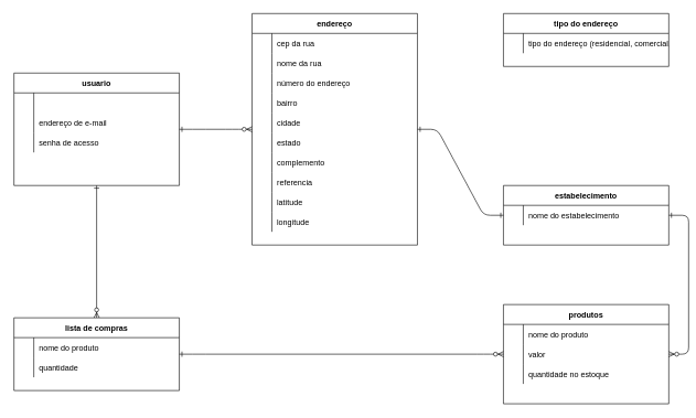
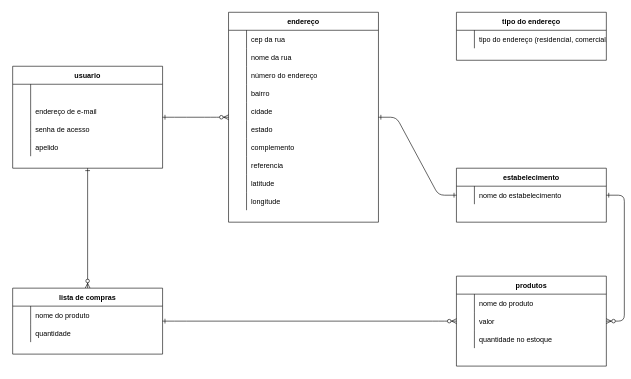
  <mxCell id="0" />
  <mxCell id="1" parent="0" />
  <mxCell id="2" value="" style="edgeStyle=orthogonalEdgeStyle;rounded=0;orthogonalLoop=1;jettySize=auto;html=1;endArrow=ERzeroToMany;endFill=1;startArrow=ERone;startFill=0;" edge="1" parent="1" source="3" target="67"><mxGeometry relative="1" as="geometry" /></mxCell>
  <mxCell id="3" value="usuario" style="shape=table;startSize=30;container=1;collapsible=1;childLayout=tableLayout;fixedRows=1;rowLines=0;fontStyle=1;align=center;resizeLast=1;" vertex="1" parent="1"><mxGeometry x="20" y="110" width="250" height="170" as="geometry" /></mxCell>
  <mxCell id="4" value="" style="shape=partialRectangle;collapsible=0;dropTarget=0;pointerEvents=0;fillColor=none;points=[[0,0.5],[1,0.5]];portConstraint=eastwest;top=0;left=0;right=0;bottom=0;" vertex="1" parent="3"><mxGeometry y="30" width="250" height="30" as="geometry" /></mxCell>
  <mxCell id="5" value="" style="shape=partialRectangle;overflow=hidden;connectable=0;fillColor=none;top=0;left=0;bottom=0;right=0;" vertex="1" parent="4"><mxGeometry width="30" height="30" as="geometry" /></mxCell>
  <mxCell id="6" value="" style="shape=partialRectangle;collapsible=0;dropTarget=0;pointerEvents=0;fillColor=none;points=[[0,0.5],[1,0.5]];portConstraint=eastwest;top=0;left=0;right=0;bottom=0;" vertex="1" parent="3"><mxGeometry y="60" width="250" height="30" as="geometry" /></mxCell>
  <mxCell id="7" value="" style="shape=partialRectangle;overflow=hidden;connectable=0;fillColor=none;top=0;left=0;bottom=0;right=0;" vertex="1" parent="6"><mxGeometry width="30" height="30" as="geometry" /></mxCell>
  <mxCell id="8" value="endereço de e-mail" style="shape=partialRectangle;overflow=hidden;connectable=0;fillColor=none;top=0;left=0;bottom=0;right=0;align=left;spacingLeft=6;" vertex="1" parent="6"><mxGeometry x="30" width="220" height="30" as="geometry" /></mxCell>
  <mxCell id="9" value="" style="shape=partialRectangle;collapsible=0;dropTarget=0;pointerEvents=0;fillColor=none;points=[[0,0.5],[1,0.5]];portConstraint=eastwest;top=0;left=0;right=0;bottom=0;" vertex="1" parent="3"><mxGeometry y="90" width="250" height="30" as="geometry" /></mxCell>
  <mxCell id="10" value="" style="shape=partialRectangle;overflow=hidden;connectable=0;fillColor=none;top=0;left=0;bottom=0;right=0;" vertex="1" parent="9"><mxGeometry width="30" height="30" as="geometry" /></mxCell>
  <mxCell id="11" value="senha de acesso" style="shape=partialRectangle;overflow=hidden;connectable=0;fillColor=none;top=0;left=0;bottom=0;right=0;align=left;spacingLeft=6;" vertex="1" parent="9"><mxGeometry x="30" width="220" height="30" as="geometry" /></mxCell>
  <mxCell id="12" value="" style="shape=partialRectangle;collapsible=0;dropTarget=0;pointerEvents=0;fillColor=none;points=[[0,0.5],[1,0.5]];portConstraint=eastwest;top=0;left=0;right=0;bottom=0;" vertex="1" parent="3"><mxGeometry y="120" width="250" height="30" as="geometry" /></mxCell>
  <mxCell id="13" value="" style="shape=partialRectangle;overflow=hidden;connectable=0;fillColor=none;top=0;left=0;bottom=0;right=0;" vertex="1" parent="12"><mxGeometry width="30" height="30" as="geometry" /></mxCell>
+ <mxCell id="14" value="apelido" style="shape=partialRectangle;overflow=hidden;connectable=0;fillColor=none;top=0;left=0;bottom=0;right=0;align=left;spacingLeft=6;" vertex="1" parent="12"><mxGeometry x="30" width="220" height="30" as="geometry" /></mxCell>
  <mxCell id="15" value="endereço" style="shape=table;startSize=30;container=1;collapsible=1;childLayout=tableLayout;fixedRows=1;rowLines=0;fontStyle=1;align=center;resizeLast=1;" vertex="1" parent="1"><mxGeometry x="380" y="20" width="250" height="350" as="geometry" /></mxCell>
  <mxCell id="16" value="" style="shape=partialRectangle;collapsible=0;dropTarget=0;pointerEvents=0;fillColor=none;points=[[0,0.5],[1,0.5]];portConstraint=eastwest;top=0;left=0;right=0;bottom=0;" vertex="1" parent="15"><mxGeometry y="30" width="250" height="30" as="geometry" /></mxCell>
  <mxCell id="17" value="" style="shape=partialRectangle;overflow=hidden;connectable=0;fillColor=none;top=0;left=0;bottom=0;right=0;" vertex="1" parent="16"><mxGeometry width="30" height="30" as="geometry" /></mxCell>
  <mxCell id="18" value="cep da rua" style="shape=partialRectangle;overflow=hidden;connectable=0;fillColor=none;top=0;left=0;bottom=0;right=0;align=left;spacingLeft=6;" vertex="1" parent="16"><mxGeometry x="30" width="220" height="30" as="geometry" /></mxCell>
  <mxCell id="19" value="" style="shape=partialRectangle;collapsible=0;dropTarget=0;pointerEvents=0;fillColor=none;points=[[0,0.5],[1,0.5]];portConstraint=eastwest;top=0;left=0;right=0;bottom=0;" vertex="1" parent="15"><mxGeometry y="60" width="250" height="30" as="geometry" /></mxCell>
  <mxCell id="20" value="" style="shape=partialRectangle;overflow=hidden;connectable=0;fillColor=none;top=0;left=0;bottom=0;right=0;" vertex="1" parent="19"><mxGeometry width="30" height="30" as="geometry" /></mxCell>
  <mxCell id="21" value="nome da rua" style="shape=partialRectangle;overflow=hidden;connectable=0;fillColor=none;top=0;left=0;bottom=0;right=0;align=left;spacingLeft=6;" vertex="1" parent="19"><mxGeometry x="30" width="220" height="30" as="geometry" /></mxCell>
  <mxCell id="22" value="" style="shape=partialRectangle;collapsible=0;dropTarget=0;pointerEvents=0;fillColor=none;points=[[0,0.5],[1,0.5]];portConstraint=eastwest;top=0;left=0;right=0;bottom=0;" vertex="1" parent="15"><mxGeometry y="90" width="250" height="30" as="geometry" /></mxCell>
  <mxCell id="23" value="" style="shape=partialRectangle;overflow=hidden;connectable=0;fillColor=none;top=0;left=0;bottom=0;right=0;" vertex="1" parent="22"><mxGeometry width="30" height="30" as="geometry" /></mxCell>
  <mxCell id="24" value="número do endereço" style="shape=partialRectangle;overflow=hidden;connectable=0;fillColor=none;top=0;left=0;bottom=0;right=0;align=left;spacingLeft=6;" vertex="1" parent="22"><mxGeometry x="30" width="220" height="30" as="geometry" /></mxCell>
  <mxCell id="25" value="" style="shape=partialRectangle;collapsible=0;dropTarget=0;pointerEvents=0;fillColor=none;points=[[0,0.5],[1,0.5]];portConstraint=eastwest;top=0;left=0;right=0;bottom=0;" vertex="1" parent="15"><mxGeometry y="120" width="250" height="30" as="geometry" /></mxCell>
  <mxCell id="26" value="" style="shape=partialRectangle;overflow=hidden;connectable=0;fillColor=none;top=0;left=0;bottom=0;right=0;" vertex="1" parent="25"><mxGeometry width="30" height="30" as="geometry" /></mxCell>
  <mxCell id="27" value="bairro" style="shape=partialRectangle;overflow=hidden;connectable=0;fillColor=none;top=0;left=0;bottom=0;right=0;align=left;spacingLeft=6;" vertex="1" parent="25"><mxGeometry x="30" width="220" height="30" as="geometry" /></mxCell>
  <mxCell id="28" value="" style="shape=partialRectangle;collapsible=0;dropTarget=0;pointerEvents=0;fillColor=none;points=[[0,0.5],[1,0.5]];portConstraint=eastwest;top=0;left=0;right=0;bottom=0;" vertex="1" parent="15"><mxGeometry y="150" width="250" height="30" as="geometry" /></mxCell>
  <mxCell id="29" value="" style="shape=partialRectangle;overflow=hidden;connectable=0;fillColor=none;top=0;left=0;bottom=0;right=0;" vertex="1" parent="28"><mxGeometry width="30" height="30" as="geometry" /></mxCell>
  <mxCell id="30" value="cidade" style="shape=partialRectangle;overflow=hidden;connectable=0;fillColor=none;top=0;left=0;bottom=0;right=0;align=left;spacingLeft=6;" vertex="1" parent="28"><mxGeometry x="30" width="220" height="30" as="geometry" /></mxCell>
  <mxCell id="31" value="" style="shape=partialRectangle;collapsible=0;dropTarget=0;pointerEvents=0;fillColor=none;points=[[0,0.5],[1,0.5]];portConstraint=eastwest;top=0;left=0;right=0;bottom=0;" vertex="1" parent="15"><mxGeometry y="180" width="250" height="30" as="geometry" /></mxCell>
  <mxCell id="32" value="" style="shape=partialRectangle;overflow=hidden;connectable=0;fillColor=none;top=0;left=0;bottom=0;right=0;" vertex="1" parent="31"><mxGeometry width="30" height="30" as="geometry" /></mxCell>
  <mxCell id="33" value="estado" style="shape=partialRectangle;overflow=hidden;connectable=0;fillColor=none;top=0;left=0;bottom=0;right=0;align=left;spacingLeft=6;" vertex="1" parent="31"><mxGeometry x="30" width="220" height="30" as="geometry" /></mxCell>
  <mxCell id="34" value="" style="shape=partialRectangle;collapsible=0;dropTarget=0;pointerEvents=0;fillColor=none;points=[[0,0.5],[1,0.5]];portConstraint=eastwest;top=0;left=0;right=0;bottom=0;" vertex="1" parent="15"><mxGeometry y="210" width="250" height="30" as="geometry" /></mxCell>
  <mxCell id="35" value="" style="shape=partialRectangle;overflow=hidden;connectable=0;fillColor=none;top=0;left=0;bottom=0;right=0;" vertex="1" parent="34"><mxGeometry width="30" height="30" as="geometry" /></mxCell>
  <mxCell id="36" value="complemento" style="shape=partialRectangle;overflow=hidden;connectable=0;fillColor=none;top=0;left=0;bottom=0;right=0;align=left;spacingLeft=6;" vertex="1" parent="34"><mxGeometry x="30" width="220" height="30" as="geometry" /></mxCell>
  <mxCell id="37" value="" style="shape=partialRectangle;collapsible=0;dropTarget=0;pointerEvents=0;fillColor=none;points=[[0,0.5],[1,0.5]];portConstraint=eastwest;top=0;left=0;right=0;bottom=0;" vertex="1" parent="15"><mxGeometry y="240" width="250" height="30" as="geometry" /></mxCell>
  <mxCell id="38" value="" style="shape=partialRectangle;overflow=hidden;connectable=0;fillColor=none;top=0;left=0;bottom=0;right=0;" vertex="1" parent="37"><mxGeometry width="30" height="30" as="geometry" /></mxCell>
  <mxCell id="39" value="referencia" style="shape=partialRectangle;overflow=hidden;connectable=0;fillColor=none;top=0;left=0;bottom=0;right=0;align=left;spacingLeft=6;" vertex="1" parent="37"><mxGeometry x="30" width="220" height="30" as="geometry" /></mxCell>
  <mxCell id="40" value="" style="shape=partialRectangle;collapsible=0;dropTarget=0;pointerEvents=0;fillColor=none;points=[[0,0.5],[1,0.5]];portConstraint=eastwest;top=0;left=0;right=0;bottom=0;" vertex="1" parent="15"><mxGeometry y="270" width="250" height="30" as="geometry" /></mxCell>
  <mxCell id="41" value="" style="shape=partialRectangle;overflow=hidden;connectable=0;fillColor=none;top=0;left=0;bottom=0;right=0;" vertex="1" parent="40"><mxGeometry width="30" height="30" as="geometry" /></mxCell>
  <mxCell id="42" value="latitude" style="shape=partialRectangle;overflow=hidden;connectable=0;fillColor=none;top=0;left=0;bottom=0;right=0;align=left;spacingLeft=6;" vertex="1" parent="40"><mxGeometry x="30" width="220" height="30" as="geometry" /></mxCell>
  <mxCell id="43" value="" style="shape=partialRectangle;collapsible=0;dropTarget=0;pointerEvents=0;fillColor=none;points=[[0,0.5],[1,0.5]];portConstraint=eastwest;top=0;left=0;right=0;bottom=0;" vertex="1" parent="15"><mxGeometry y="300" width="250" height="30" as="geometry" /></mxCell>
  <mxCell id="44" value="" style="shape=partialRectangle;overflow=hidden;connectable=0;fillColor=none;top=0;left=0;bottom=0;right=0;" vertex="1" parent="43"><mxGeometry width="30" height="30" as="geometry" /></mxCell>
  <mxCell id="45" value="longitude" style="shape=partialRectangle;overflow=hidden;connectable=0;fillColor=none;top=0;left=0;bottom=0;right=0;align=left;spacingLeft=6;" vertex="1" parent="43"><mxGeometry x="30" width="220" height="30" as="geometry" /></mxCell>
  <mxCell id="46" value="tipo do endereço" style="shape=table;startSize=30;container=1;collapsible=1;childLayout=tableLayout;fixedRows=1;rowLines=0;fontStyle=1;align=center;resizeLast=1;" vertex="1" parent="1"><mxGeometry x="760" y="20" width="250" height="80" as="geometry" /></mxCell>
  <mxCell id="47" value="" style="shape=partialRectangle;collapsible=0;dropTarget=0;pointerEvents=0;fillColor=none;points=[[0,0.5],[1,0.5]];portConstraint=eastwest;top=0;left=0;right=0;bottom=0;" vertex="1" parent="46"><mxGeometry y="30" width="250" height="30" as="geometry" /></mxCell>
  <mxCell id="48" value="" style="shape=partialRectangle;overflow=hidden;connectable=0;fillColor=none;top=0;left=0;bottom=0;right=0;" vertex="1" parent="47"><mxGeometry width="30" height="30" as="geometry" /></mxCell>
  <mxCell id="49" value="tipo do endereço (residencial, comercial, entrega)" style="shape=partialRectangle;overflow=hidden;connectable=0;fillColor=none;top=0;left=0;bottom=0;right=0;align=left;spacingLeft=6;" vertex="1" parent="47"><mxGeometry x="30" width="220" height="30" as="geometry" /></mxCell>
  <mxCell id="50" value="" style="edgeStyle=entityRelationEdgeStyle;endArrow=ERzeroToMany;startArrow=ERone;endFill=1;startFill=0;" edge="1" parent="1" source="3" target="15"><mxGeometry width="100" height="100" relative="1" as="geometry"><mxPoint x="330" y="410" as="sourcePoint" /><mxPoint x="330" y="600" as="targetPoint" /></mxGeometry></mxCell>
  <mxCell id="51" value="estabelecimento" style="shape=table;startSize=30;container=1;collapsible=1;childLayout=tableLayout;fixedRows=1;rowLines=0;fontStyle=1;align=center;resizeLast=1;" vertex="1" parent="1"><mxGeometry x="760" y="280" width="250" height="90" as="geometry" /></mxCell>
  <mxCell id="52" value="" style="shape=partialRectangle;collapsible=0;dropTarget=0;pointerEvents=0;fillColor=none;points=[[0,0.5],[1,0.5]];portConstraint=eastwest;top=0;left=0;right=0;bottom=0;" vertex="1" parent="51"><mxGeometry y="30" width="250" height="30" as="geometry" /></mxCell>
  <mxCell id="53" value="" style="shape=partialRectangle;overflow=hidden;connectable=0;fillColor=none;top=0;left=0;bottom=0;right=0;" vertex="1" parent="52"><mxGeometry width="30" height="30" as="geometry" /></mxCell>
  <mxCell id="54" value="nome do estabelecimento" style="shape=partialRectangle;overflow=hidden;connectable=0;fillColor=none;top=0;left=0;bottom=0;right=0;align=left;spacingLeft=6;" vertex="1" parent="52"><mxGeometry x="30" width="220" height="30" as="geometry" /></mxCell>
  <mxCell id="55" value="" style="edgeStyle=entityRelationEdgeStyle;endArrow=ERone;startArrow=ERone;endFill=0;startFill=0;" edge="1" parent="1" source="15" target="51"><mxGeometry width="100" height="100" relative="1" as="geometry"><mxPoint x="700" y="730" as="sourcePoint" /><mxPoint x="780" y="390" as="targetPoint" /></mxGeometry></mxCell>
  <mxCell id="56" value="produtos" style="shape=table;startSize=30;container=1;collapsible=1;childLayout=tableLayout;fixedRows=1;rowLines=0;fontStyle=1;align=center;resizeLast=1;" vertex="1" parent="1"><mxGeometry x="760" y="460" width="250" height="150" as="geometry" /></mxCell>
  <mxCell id="57" value="" style="shape=partialRectangle;collapsible=0;dropTarget=0;pointerEvents=0;fillColor=none;points=[[0,0.5],[1,0.5]];portConstraint=eastwest;top=0;left=0;right=0;bottom=0;" vertex="1" parent="56"><mxGeometry y="30" width="250" height="30" as="geometry" /></mxCell>
  <mxCell id="58" value="" style="shape=partialRectangle;overflow=hidden;connectable=0;fillColor=none;top=0;left=0;bottom=0;right=0;" vertex="1" parent="57"><mxGeometry width="30" height="30" as="geometry" /></mxCell>
  <mxCell id="59" value="nome do produto" style="shape=partialRectangle;overflow=hidden;connectable=0;fillColor=none;top=0;left=0;bottom=0;right=0;align=left;spacingLeft=6;" vertex="1" parent="57"><mxGeometry x="30" width="220" height="30" as="geometry" /></mxCell>
  <mxCell id="60" value="" style="shape=partialRectangle;collapsible=0;dropTarget=0;pointerEvents=0;fillColor=none;points=[[0,0.5],[1,0.5]];portConstraint=eastwest;top=0;left=0;right=0;bottom=0;" vertex="1" parent="56"><mxGeometry y="60" width="250" height="30" as="geometry" /></mxCell>
  <mxCell id="61" value="" style="shape=partialRectangle;overflow=hidden;connectable=0;fillColor=none;top=0;left=0;bottom=0;right=0;" vertex="1" parent="60"><mxGeometry width="30" height="30" as="geometry" /></mxCell>
  <mxCell id="62" value="valor" style="shape=partialRectangle;overflow=hidden;connectable=0;fillColor=none;top=0;left=0;bottom=0;right=0;align=left;spacingLeft=6;" vertex="1" parent="60"><mxGeometry x="30" width="220" height="30" as="geometry" /></mxCell>
  <mxCell id="63" value="" style="shape=partialRectangle;collapsible=0;dropTarget=0;pointerEvents=0;fillColor=none;points=[[0,0.5],[1,0.5]];portConstraint=eastwest;top=0;left=0;right=0;bottom=0;" vertex="1" parent="56"><mxGeometry y="90" width="250" height="30" as="geometry" /></mxCell>
  <mxCell id="64" value="" style="shape=partialRectangle;overflow=hidden;connectable=0;fillColor=none;top=0;left=0;bottom=0;right=0;" vertex="1" parent="63"><mxGeometry width="30" height="30" as="geometry" /></mxCell>
  <mxCell id="65" value="quantidade no estoque" style="shape=partialRectangle;overflow=hidden;connectable=0;fillColor=none;top=0;left=0;bottom=0;right=0;align=left;spacingLeft=6;" vertex="1" parent="63"><mxGeometry x="30" width="220" height="30" as="geometry" /></mxCell>
  <mxCell id="66" value="" style="edgeStyle=entityRelationEdgeStyle;endArrow=ERzeroToMany;startArrow=ERone;endFill=1;startFill=0;" edge="1" parent="1" source="51" target="56"><mxGeometry width="100" height="100" relative="1" as="geometry"><mxPoint x="1220" y="615" as="sourcePoint" /><mxPoint x="1540" y="550" as="targetPoint" /></mxGeometry></mxCell>
  <mxCell id="67" value="lista de compras" style="shape=table;startSize=30;container=1;collapsible=1;childLayout=tableLayout;fixedRows=1;rowLines=0;fontStyle=1;align=center;resizeLast=1;" vertex="1" parent="1"><mxGeometry x="20" y="480" width="250" height="110" as="geometry" /></mxCell>
  <mxCell id="68" value="" style="shape=partialRectangle;collapsible=0;dropTarget=0;pointerEvents=0;fillColor=none;points=[[0,0.5],[1,0.5]];portConstraint=eastwest;top=0;left=0;right=0;bottom=0;" vertex="1" parent="67"><mxGeometry y="30" width="250" height="30" as="geometry" /></mxCell>
  <mxCell id="69" value="" style="shape=partialRectangle;overflow=hidden;connectable=0;fillColor=none;top=0;left=0;bottom=0;right=0;" vertex="1" parent="68"><mxGeometry width="30" height="30" as="geometry" /></mxCell>
  <mxCell id="70" value="nome do produto" style="shape=partialRectangle;overflow=hidden;connectable=0;fillColor=none;top=0;left=0;bottom=0;right=0;align=left;spacingLeft=6;" vertex="1" parent="68"><mxGeometry x="30" width="220" height="30" as="geometry" /></mxCell>
  <mxCell id="71" value="" style="shape=partialRectangle;collapsible=0;dropTarget=0;pointerEvents=0;fillColor=none;points=[[0,0.5],[1,0.5]];portConstraint=eastwest;top=0;left=0;right=0;bottom=0;" vertex="1" parent="67"><mxGeometry y="60" width="250" height="30" as="geometry" /></mxCell>
  <mxCell id="72" value="" style="shape=partialRectangle;overflow=hidden;connectable=0;fillColor=none;top=0;left=0;bottom=0;right=0;" vertex="1" parent="71"><mxGeometry width="30" height="30" as="geometry" /></mxCell>
  <mxCell id="73" value="quantidade" style="shape=partialRectangle;overflow=hidden;connectable=0;fillColor=none;top=0;left=0;bottom=0;right=0;align=left;spacingLeft=6;" vertex="1" parent="71"><mxGeometry x="30" width="220" height="30" as="geometry" /></mxCell>
  <mxCell id="74" value="" style="edgeStyle=entityRelationEdgeStyle;endArrow=ERzeroToMany;startArrow=ERone;endFill=1;startFill=0;" edge="1" parent="1" source="67" target="56"><mxGeometry width="100" height="100" relative="1" as="geometry"><mxPoint x="680" y="935" as="sourcePoint" /><mxPoint x="1380" y="800" as="targetPoint" /></mxGeometry></mxCell>
